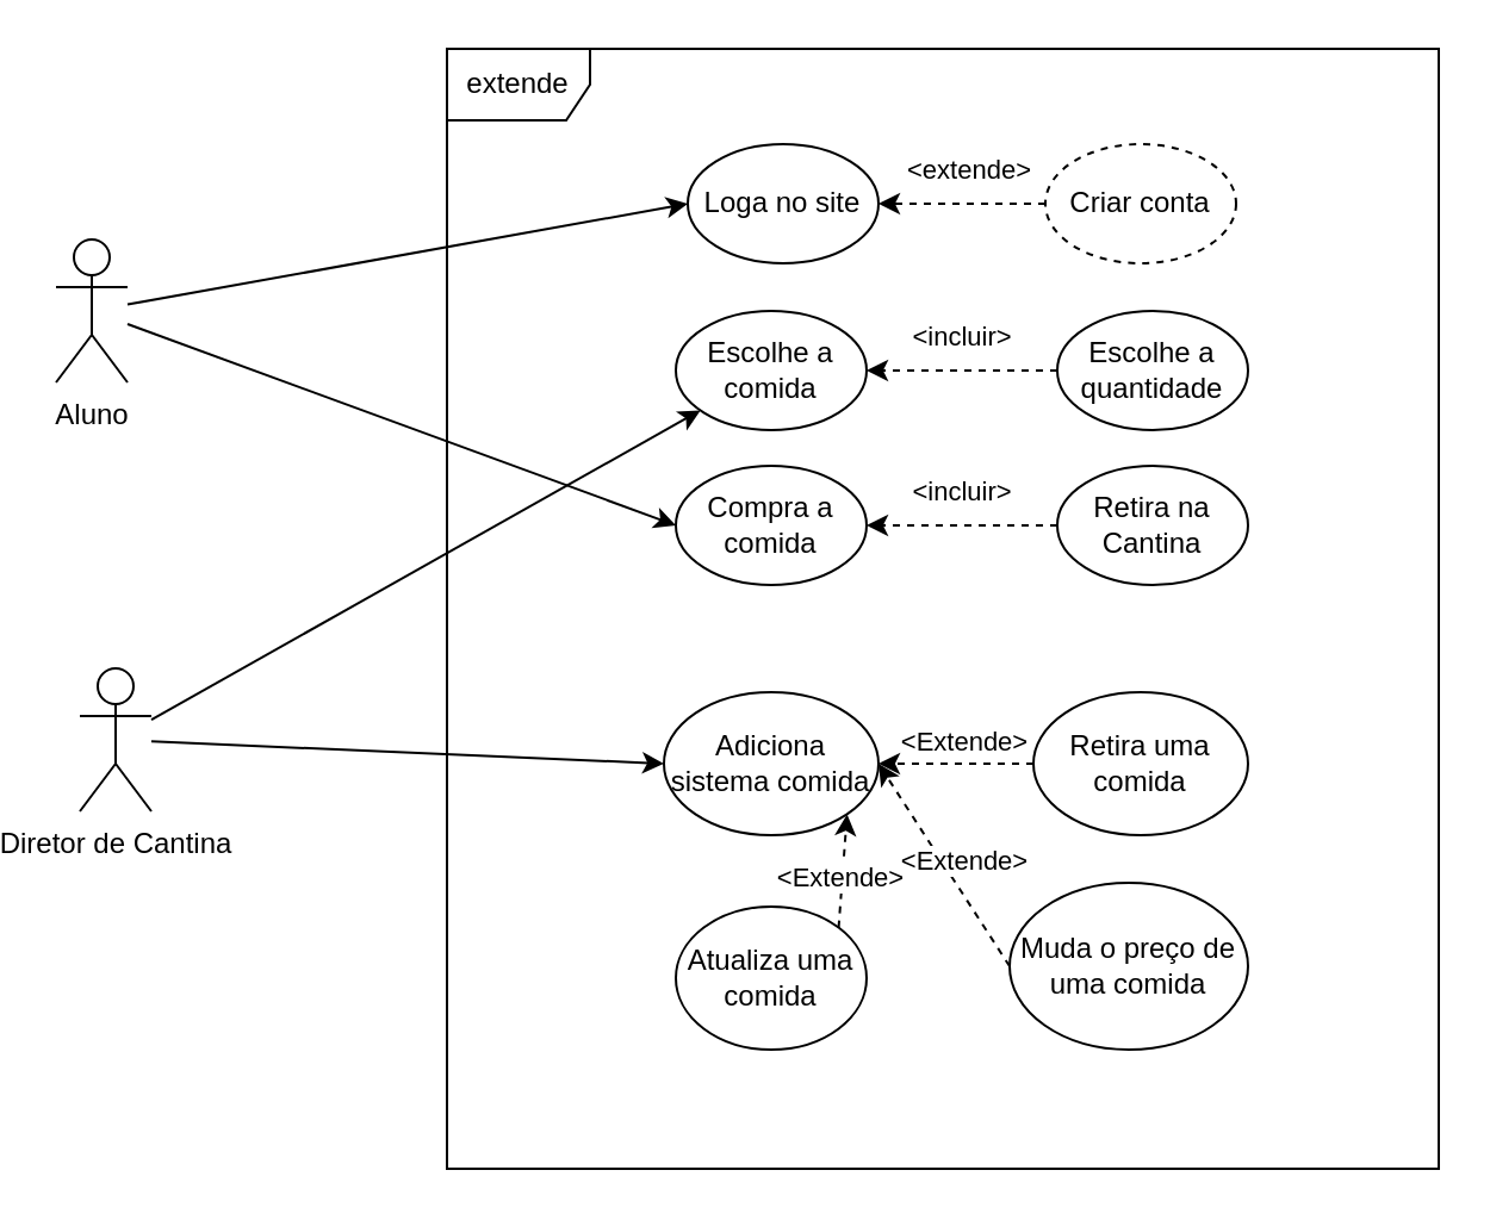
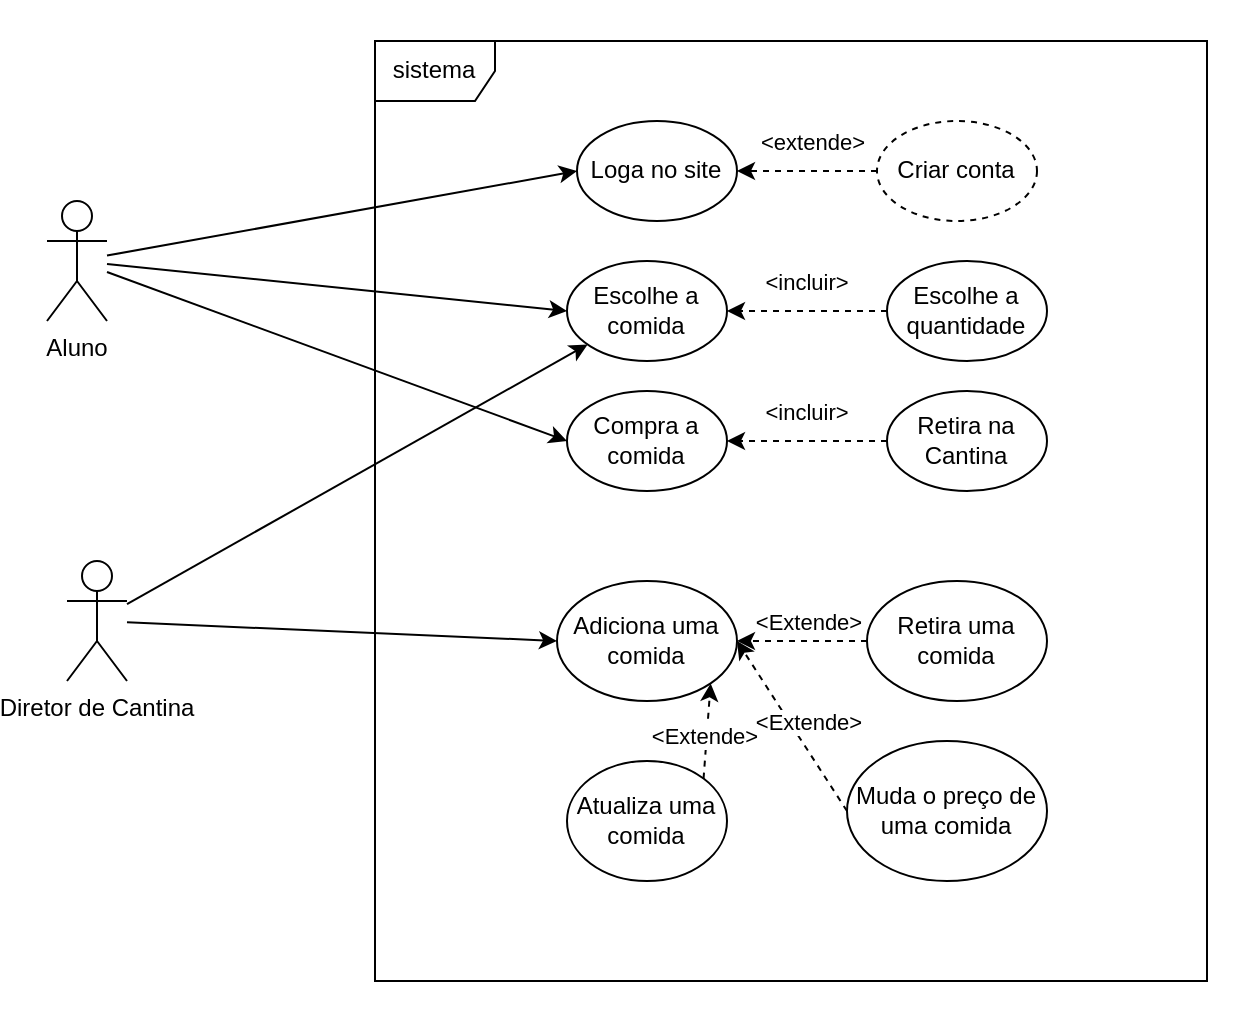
  <mxCell id="0" />
  <mxCell id="1" parent="0" />
  <mxCell id="2" value="Aluno" style="shape=umlActor;verticalLabelPosition=bottom;verticalAlign=top;html=1;outlineConnect=0;" parent="1" vertex="1"><mxGeometry x="20" y="100" width="30" height="60" as="geometry" /></mxCell>
- <mxCell id="3" value="extende" style="shape=umlFrame;whiteSpace=wrap;html=1;pointerEvents=0;" parent="1" vertex="1"><mxGeometry x="184" y="20" width="416" height="470" as="geometry" /></mxCell>
+ <mxCell id="3" value="sistema" style="shape=umlFrame;whiteSpace=wrap;html=1;pointerEvents=0;" parent="1" vertex="1"><mxGeometry x="184" y="20" width="416" height="470" as="geometry" /></mxCell>
  <mxCell id="4" value="Diretor de Cantina" style="shape=umlActor;verticalLabelPosition=bottom;verticalAlign=top;html=1;outlineConnect=0;" parent="1" vertex="1"><mxGeometry x="30" y="280" width="30" height="60" as="geometry" /></mxCell>
  <mxCell id="5" value="Loga no site" style="ellipse;whiteSpace=wrap;html=1;" parent="1" vertex="1"><mxGeometry x="285" y="60" width="80" height="50" as="geometry" /></mxCell>
  <mxCell id="6" value="Criar conta" style="ellipse;whiteSpace=wrap;html=1;dashed=1;" parent="1" vertex="1"><mxGeometry x="435" y="60" width="80" height="50" as="geometry" /></mxCell>
  <mxCell id="7" value="" style="endArrow=classic;html=1;rounded=0;exitX=0;exitY=0.5;exitDx=0;exitDy=0;entryX=1;entryY=0.5;entryDx=0;entryDy=0;dashed=1;" parent="1" source="6" target="5" edge="1"><mxGeometry width="50" height="50" relative="1" as="geometry"><mxPoint x="392" y="180" as="sourcePoint" /><mxPoint x="442" y="130" as="targetPoint" /></mxGeometry></mxCell>
  <mxCell id="8" value="&amp;lt;extende&amp;gt;" style="edgeLabel;html=1;align=center;verticalAlign=middle;resizable=0;points=[];" parent="7" vertex="1" connectable="0"><mxGeometry x="0.325" y="5" relative="1" as="geometry"><mxPoint x="13" y="-20" as="offset" /></mxGeometry></mxCell>
  <mxCell id="9" value="" style="endArrow=classic;html=1;rounded=0;entryX=0;entryY=0.5;entryDx=0;entryDy=0;" parent="1" source="2" target="5" edge="1"><mxGeometry width="50" height="50" relative="1" as="geometry"><mxPoint x="310" y="220" as="sourcePoint" /><mxPoint x="360" y="170" as="targetPoint" /></mxGeometry></mxCell>
  <mxCell id="10" value="" style="endArrow=classic;html=1;rounded=0;" parent="1" source="4" target="11" edge="1"><mxGeometry width="50" height="50" relative="1" as="geometry"><mxPoint x="100" y="320" as="sourcePoint" /><mxPoint x="150" y="270" as="targetPoint" /></mxGeometry></mxCell>
  <mxCell id="11" value="Escolhe a comida" style="ellipse;whiteSpace=wrap;html=1;" parent="1" vertex="1"><mxGeometry x="280" y="130" width="80" height="50" as="geometry" /></mxCell>
+ <mxCell id="12" value="" style="endArrow=classic;html=1;rounded=0;entryX=0;entryY=0.5;entryDx=0;entryDy=0;" parent="1" source="2" target="11" edge="1"><mxGeometry width="50" height="50" relative="1" as="geometry"><mxPoint x="70" y="120" as="sourcePoint" /><mxPoint x="130" y="180" as="targetPoint" /></mxGeometry></mxCell>
  <mxCell id="13" value="Escolhe a quantidade" style="ellipse;whiteSpace=wrap;html=1;" parent="1" vertex="1"><mxGeometry x="440" y="130" width="80" height="50" as="geometry" /></mxCell>
  <mxCell id="14" value="" style="endArrow=classic;html=1;rounded=0;exitX=0;exitY=0.5;exitDx=0;exitDy=0;entryX=1;entryY=0.5;entryDx=0;entryDy=0;dashed=1;" parent="1" source="13" target="11" edge="1"><mxGeometry width="50" height="50" relative="1" as="geometry"><mxPoint x="380" y="270" as="sourcePoint" /><mxPoint x="430" y="220" as="targetPoint" /></mxGeometry></mxCell>
  <mxCell id="15" value="&amp;lt;incluir&lt;span style=&quot;background-color: light-dark(#ffffff, var(--ge-dark-color, #121212)); color: light-dark(rgb(0, 0, 0), rgb(255, 255, 255));&quot;&gt;&amp;gt;&lt;/span&gt;" style="edgeLabel;html=1;align=center;verticalAlign=middle;resizable=0;points=[];" parent="14" vertex="1" connectable="0"><mxGeometry x="-0.085" y="-1" relative="1" as="geometry"><mxPoint x="-4" y="-14" as="offset" /></mxGeometry></mxCell>
  <mxCell id="16" value="Compra a comida" style="ellipse;whiteSpace=wrap;html=1;" parent="1" vertex="1"><mxGeometry x="280" y="195" width="80" height="50" as="geometry" /></mxCell>
  <mxCell id="17" value="Retira na Cantina" style="ellipse;whiteSpace=wrap;html=1;" parent="1" vertex="1"><mxGeometry x="440" y="195" width="80" height="50" as="geometry" /></mxCell>
  <mxCell id="18" value="" style="endArrow=classic;html=1;rounded=0;exitX=0;exitY=0.5;exitDx=0;exitDy=0;entryX=1;entryY=0.5;entryDx=0;entryDy=0;dashed=1;" parent="1" source="17" target="16" edge="1"><mxGeometry width="50" height="50" relative="1" as="geometry"><mxPoint x="560" y="300" as="sourcePoint" /><mxPoint x="480" y="300" as="targetPoint" /></mxGeometry></mxCell>
  <mxCell id="19" value="&amp;lt;incluir&lt;span style=&quot;background-color: light-dark(#ffffff, var(--ge-dark-color, #121212)); color: light-dark(rgb(0, 0, 0), rgb(255, 255, 255));&quot;&gt;&amp;gt;&lt;/span&gt;" style="edgeLabel;html=1;align=center;verticalAlign=middle;resizable=0;points=[];" parent="18" vertex="1" connectable="0"><mxGeometry x="-0.085" y="-1" relative="1" as="geometry"><mxPoint x="-4" y="-14" as="offset" /></mxGeometry></mxCell>
  <mxCell id="20" value="" style="endArrow=classic;html=1;rounded=0;entryX=0;entryY=0.5;entryDx=0;entryDy=0;" parent="1" source="2" target="16" edge="1"><mxGeometry width="50" height="50" relative="1" as="geometry"><mxPoint x="70" y="130" as="sourcePoint" /><mxPoint x="60" y="200" as="targetPoint" /></mxGeometry></mxCell>
- <mxCell id="21" value="Adiciona sistema comida" style="ellipse;whiteSpace=wrap;html=1;" parent="1" vertex="1"><mxGeometry x="275" y="290" width="90" height="60" as="geometry" /></mxCell>
+ <mxCell id="21" value="Adiciona uma comida" style="ellipse;whiteSpace=wrap;html=1;" parent="1" vertex="1"><mxGeometry x="275" y="290" width="90" height="60" as="geometry" /></mxCell>
  <mxCell id="22" value="Retira uma comida" style="ellipse;whiteSpace=wrap;html=1;" parent="1" vertex="1"><mxGeometry x="430" y="290" width="90" height="60" as="geometry" /></mxCell>
  <mxCell id="23" value="Muda o preço de uma comida" style="ellipse;whiteSpace=wrap;html=1;" parent="1" vertex="1"><mxGeometry x="420" y="370" width="100" height="70" as="geometry" /></mxCell>
  <mxCell id="24" value="Atualiza uma comida" style="ellipse;whiteSpace=wrap;html=1;" parent="1" vertex="1"><mxGeometry x="280" y="380" width="80" height="60" as="geometry" /></mxCell>
  <mxCell id="25" value="" style="endArrow=classic;html=1;rounded=0;exitX=0;exitY=0.5;exitDx=0;exitDy=0;entryX=1;entryY=0.5;entryDx=0;entryDy=0;dashed=1;" parent="1" source="22" target="21" edge="1"><mxGeometry width="50" height="50" relative="1" as="geometry"><mxPoint x="380" y="380" as="sourcePoint" /><mxPoint x="410" y="350" as="targetPoint" /></mxGeometry></mxCell>
  <mxCell id="26" value="&amp;lt;Extende&amp;gt;" style="edgeLabel;html=1;align=center;verticalAlign=middle;resizable=0;points=[];" parent="25" connectable="0" vertex="1"><mxGeometry x="-0.297" y="1" relative="1" as="geometry"><mxPoint x="-7" y="-11" as="offset" /></mxGeometry></mxCell>
  <mxCell id="27" value="" style="endArrow=classic;html=1;rounded=0;exitX=0;exitY=0.5;exitDx=0;exitDy=0;entryX=1;entryY=0.5;entryDx=0;entryDy=0;dashed=1;" parent="1" source="23" target="21" edge="1"><mxGeometry width="50" height="50" relative="1" as="geometry"><mxPoint x="370" y="410" as="sourcePoint" /><mxPoint x="420" y="360" as="targetPoint" /></mxGeometry></mxCell>
  <mxCell id="28" value="" style="endArrow=classic;html=1;rounded=0;exitX=1;exitY=0;exitDx=0;exitDy=0;entryX=1;entryY=1;entryDx=0;entryDy=0;dashed=1;" parent="1" source="24" target="21" edge="1"><mxGeometry width="50" height="50" relative="1" as="geometry"><mxPoint x="210" y="410" as="sourcePoint" /><mxPoint x="260" y="360" as="targetPoint" /></mxGeometry></mxCell>
  <mxCell id="29" value="&amp;lt;Extende&amp;gt;" style="edgeLabel;html=1;align=center;verticalAlign=middle;resizable=0;points=[];" parent="1" connectable="0" vertex="1"><mxGeometry x="400" y="360" as="geometry" /></mxCell>
  <mxCell id="30" value="&amp;lt;Extende&amp;gt;" style="edgeLabel;html=1;align=center;verticalAlign=middle;resizable=0;points=[];" parent="1" connectable="0" vertex="1"><mxGeometry x="350" y="370" as="geometry"><mxPoint x="-2" y="-3" as="offset" /></mxGeometry></mxCell>
  <mxCell id="31" value="" style="endArrow=classic;html=1;rounded=0;entryX=0;entryY=0.5;entryDx=0;entryDy=0;" parent="1" source="4" target="21" edge="1"><mxGeometry width="50" height="50" relative="1" as="geometry"><mxPoint x="110" y="360" as="sourcePoint" /><mxPoint x="160" y="310" as="targetPoint" /></mxGeometry></mxCell>
